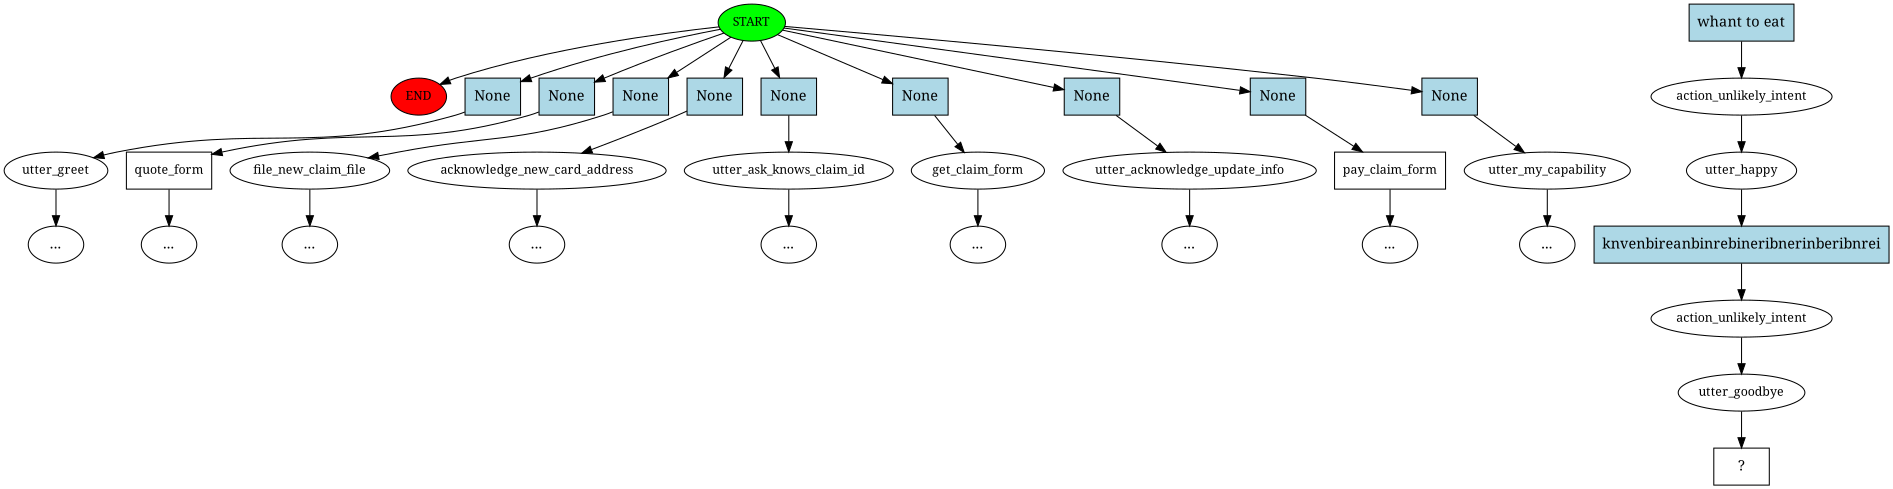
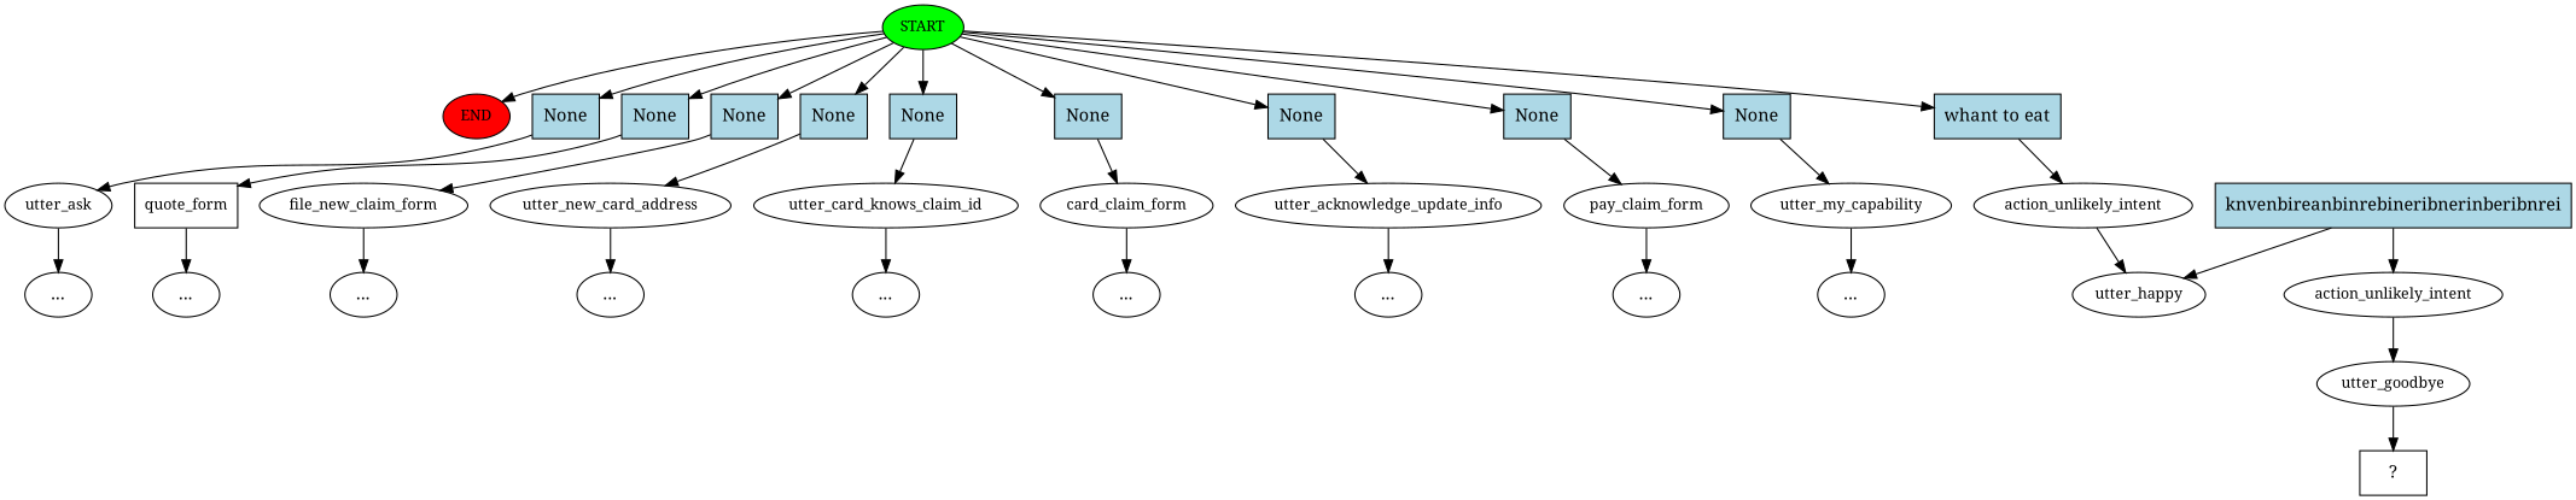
  digraph {
    fontname="Noto Serif"
    node [fontname="Noto Serif"]
    edge [fontname="Noto Serif"]
    n1 [fillcolor=green fontsize=12 label=START style=filled]
    n2 [fillcolor=red fontsize=12 label=END style=filled]
    n3 [fillcolor=lightblue label=None shape=rect style=filled]
    n4 [fillcolor=lightblue label=None shape=rect style=filled]
    n5 [fillcolor=lightblue label=None shape=rect style=filled]
    n6 [fillcolor=lightblue label=None shape=rect style=filled]
    n7 [fillcolor=lightblue label=None shape=rect style=filled]
    n8 [fillcolor=lightblue label=None shape=rect style=filled]
    n9 [fillcolor=lightblue label=None shape=rect style=filled]
    n10 [fillcolor=lightblue label=None shape=rect style=filled]
    n11 [fillcolor=lightblue label=None shape=rect style=filled]
    n12 [fillcolor=lightblue label="whant to eat" shape=rect style=filled]
-   n13 [fontsize=12 label=utter_greet]
+   n13 [fontsize=12 label=utter_ask]
    n14 [fontsize=12 label=quote_form shape=box]
-   n15 [fontsize=12 label=file_new_claim_file]
-   n16 [fontsize=12 label=acknowledge_new_card_address]
-   n17 [fontsize=12 label=utter_ask_knows_claim_id]
-   n18 [fontsize=12 label=get_claim_form]
+   n15 [fontsize=12 label=file_new_claim_form]
+   n16 [fontsize=12 label=utter_new_card_address]
+   n17 [fontsize=12 label=utter_card_knows_claim_id]
+   n18 [fontsize=12 label=card_claim_form]
    n19 [fontsize=12 label=utter_acknowledge_update_info]
-   n20 [fontsize=12 label=pay_claim_form shape=box]
+   n20 [fontsize=12 label=pay_claim_form]
    n21 [fontsize=12 label=utter_my_capability]
    n22 [fontsize=12 label=action_unlikely_intent]
    n23 [label="..."]
    n24 [label="..."]
    n25 [label="..."]
    n26 [label="..."]
    n27 [label="..."]
    n28 [label="..."]
    n29 [label="..."]
    n30 [label="..."]
    n31 [label="..."]
    n32 [fontsize=12 label=utter_happy]
    n33 [fillcolor=lightblue label=knvenbireanbinrebineribnerinberibnrei shape=rect style=filled]
    n34 [fontsize=12 label=action_unlikely_intent]
    n35 [fontsize=12 label=utter_goodbye]
    n36 [label="  ?  " shape=rect]
    n1 -> n2
    n1 -> n3
    n1 -> n4
    n1 -> n5
    n1 -> n6
    n1 -> n7
    n1 -> n8
    n1 -> n9
    n1 -> n10
    n1 -> n11
+   n1 -> n12
    n3 -> n13
    n4 -> n14
    n5 -> n15
    n6 -> n16
    n7 -> n17
    n8 -> n18
    n9 -> n19
    n10 -> n20
    n11 -> n21
    n12 -> n22
    n13 -> n23
    n14 -> n24
    n15 -> n25
    n16 -> n26
    n17 -> n27
    n18 -> n28
    n19 -> n29
    n20 -> n30
    n21 -> n31
    n22 -> n32
-   n32 -> n33
+   n33 -> n32
    n33 -> n34
    n34 -> n35
    n35 -> n36
  }
